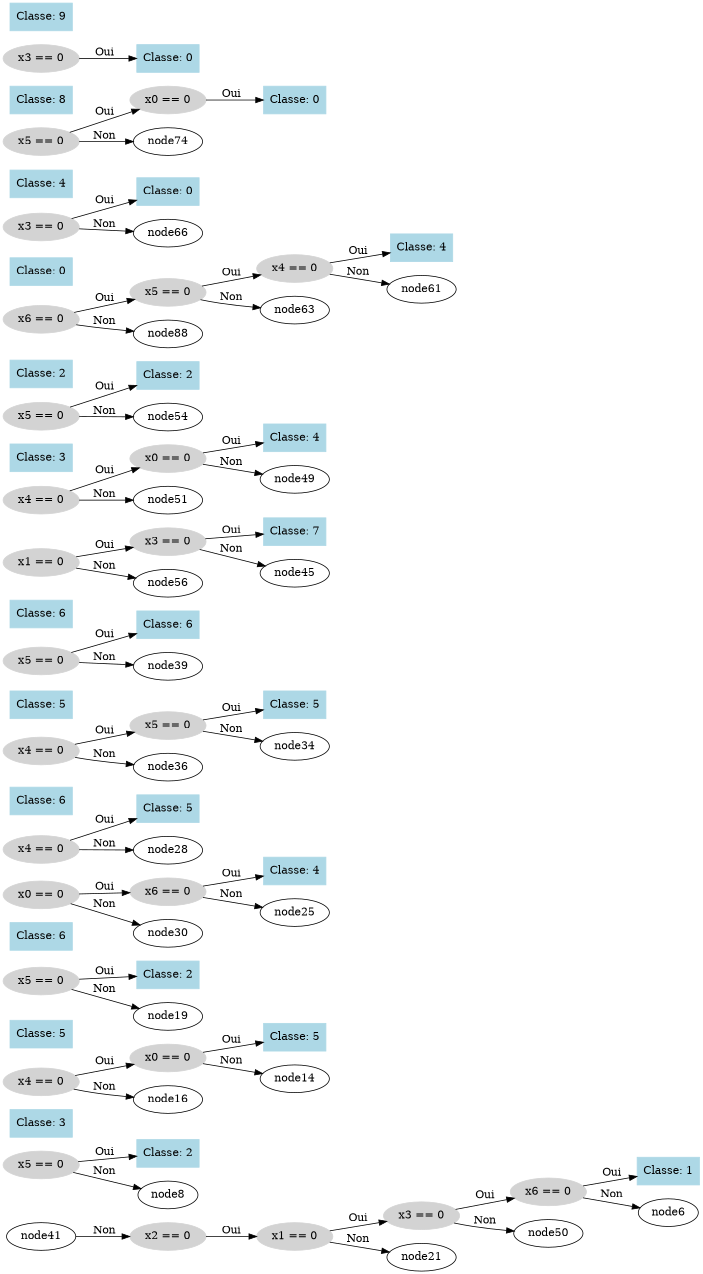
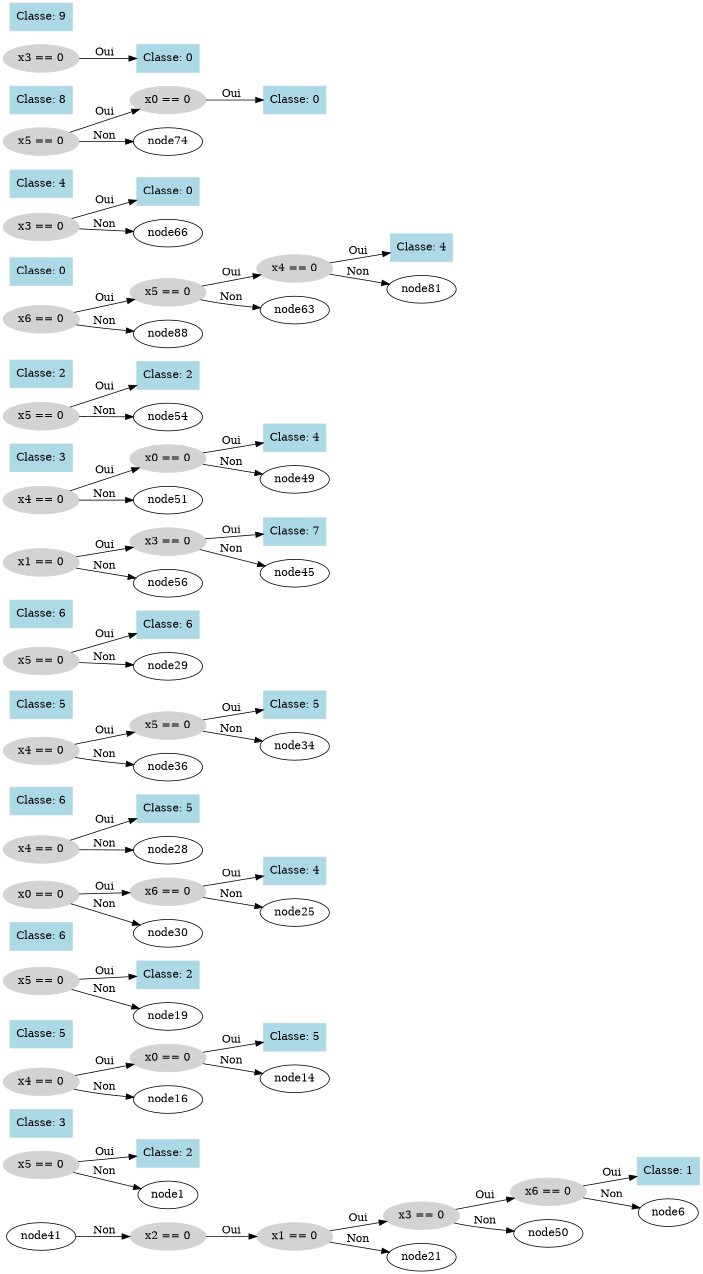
  digraph {
    rankdir=LR
    node [color=lightblue shape=box style=filled]
    n1 [color=lightgray label="x2 == 0" shape=ellipse]
    n2 [color=lightgray label="x1 == 0" shape=ellipse]
    n3 [color=lightgray label="x3 == 0" shape=ellipse]
    node21 [color="" shape="" style=""]
    node41 [color="" shape="" style=""]
    n6 [color=lightgray label="x6 == 0" shape=ellipse]
    n7 [label=node50 color="" shape="" style=""]
    n8 [label="Classe: 1"]
    n9 [label=node6 color="" shape="" style=""]
    n10 [color=lightgray label="x5 == 0" shape=ellipse]
    n11 [label="Classe: 2"]
-   node8 [color="" shape="" style=""]
+   node8 [label=node1 color="" shape="" style=""]
    n13 [label="Classe: 3"]
    n14 [color=lightgray label="x4 == 0" shape=ellipse]
    n15 [color=lightgray label="x0 == 0" shape=ellipse]
    node16 [color="" shape="" style=""]
    n17 [label="Classe: 5"]
    node14 [color="" shape="" style=""]
    n19 [label="Classe: 5"]
    n20 [color=lightgray label="x5 == 0" shape=ellipse]
    n21 [label="Classe: 2"]
    node19 [color="" shape="" style=""]
    n23 [label="Classe: 6"]
    n24 [color=lightgray label="x0 == 0" shape=ellipse]
    n25 [color=lightgray label="x6 == 0" shape=ellipse]
    node30 [color="" shape="" style=""]
    n27 [label="Classe: 4"]
    node25 [color="" shape="" style=""]
    n29 [color=lightgray label="x4 == 0" shape=ellipse]
    n30 [label="Classe: 5"]
    node28 [color="" shape="" style=""]
    n32 [label="Classe: 6"]
    n33 [color=lightgray label="x4 == 0" shape=ellipse]
    n34 [color=lightgray label="x5 == 0" shape=ellipse]
    node36 [color="" shape="" style=""]
    n36 [label="Classe: 5"]
    node34 [color="" shape="" style=""]
    n38 [label="Classe: 5"]
    n39 [color=lightgray label="x5 == 0" shape=ellipse]
    n40 [label="Classe: 6"]
-   node39 [color="" shape="" style=""]
+   node39 [label=node29 color="" shape="" style=""]
    n42 [label="Classe: 6"]
    n43 [color=lightgray label="x1 == 0" shape=ellipse]
    n44 [color=lightgray label="x3 == 0" shape=ellipse]
    node56 [color="" shape="" style=""]
    n46 [label="Classe: 7"]
    node45 [color="" shape="" style=""]
    n48 [color=lightgray label="x4 == 0" shape=ellipse]
    n49 [color=lightgray label="x0 == 0" shape=ellipse]
    node51 [color="" shape="" style=""]
    n51 [label="Classe: 4"]
    node49 [color="" shape="" style=""]
    n53 [label="Classe: 3"]
    n54 [color=lightgray label="x5 == 0" shape=ellipse]
    n55 [label="Classe: 2"]
    node54 [color="" shape="" style=""]
    n57 [label="Classe: 2"]
    n58 [color=lightgray label="x6 == 0" shape=ellipse]
    n59 [color=lightgray label="x5 == 0" shape=ellipse]
    n60 [label=node88 color="" shape="" style=""]
    n61 [color=lightgray label="x4 == 0" shape=ellipse]
    node63 [color="" shape="" style=""]
    n63 [label="Classe: 4"]
-   node61 [color="" shape="" style=""]
+   node61 [label=node81 color="" shape="" style=""]
    n65 [label="Classe: 0"]
    n66 [color=lightgray label="x3 == 0" shape=ellipse]
    n67 [label="Classe: 0"]
    node66 [color="" shape="" style=""]
    n69 [label="Classe: 4"]
    n70 [color=lightgray label="x5 == 0" shape=ellipse]
    n71 [color=lightgray label="x0 == 0" shape=ellipse]
    node74 [color="" shape="" style=""]
    n73 [label="Classe: 0"]
    n74 [label="Classe: 8"]
    n75 [color=lightgray label="x3 == 0" shape=ellipse]
    n76 [label="Classe: 0"]
    n77 [label="Classe: 9"]
    n1 -> n2 [label=Oui]
    n2 -> n3 [label=Oui]
    n2 -> node21 [label=Non]
    n3 -> n6 [label=Oui]
    n3 -> n7 [label=Non]
    node41 -> n1 [label=Non]
    n6 -> n8 [label=Oui]
    n6 -> n9 [label=Non]
    n10 -> n11 [label=Oui]
    n10 -> node8 [label=Non]
    n14 -> n15 [label=Oui]
    n14 -> node16 [label=Non]
    n15 -> n17 [label=Oui]
    n15 -> node14 [label=Non]
    n20 -> n21 [label=Oui]
    n20 -> node19 [label=Non]
    n24 -> n25 [label=Oui]
    n24 -> node30 [label=Non]
    n25 -> n27 [label=Oui]
    n25 -> node25 [label=Non]
    n29 -> n30 [label=Oui]
    n29 -> node28 [label=Non]
    n33 -> n34 [label=Oui]
    n33 -> node36 [label=Non]
    n34 -> n36 [label=Oui]
    n34 -> node34 [label=Non]
    n39 -> n40 [label=Oui]
    n39 -> node39 [label=Non]
    n43 -> n44 [label=Oui]
    n43 -> node56 [label=Non]
    n44 -> n46 [label=Oui]
    n44 -> node45 [label=Non]
    n48 -> n49 [label=Oui]
    n48 -> node51 [label=Non]
    n49 -> n51 [label=Oui]
    n49 -> node49 [label=Non]
    n54 -> n55 [label=Oui]
    n54 -> node54 [label=Non]
    n58 -> n59 [label=Oui]
    n58 -> n60 [label=Non]
    n59 -> n61 [label=Oui]
    n59 -> node63 [label=Non]
    n61 -> n63 [label=Oui]
    n61 -> node61 [label=Non]
    n66 -> n67 [label=Oui]
    n66 -> node66 [label=Non]
    n70 -> n71 [label=Oui]
    n70 -> node74 [label=Non]
    n71 -> n73 [label=Oui]
    n75 -> n76 [label=Oui]
  }
